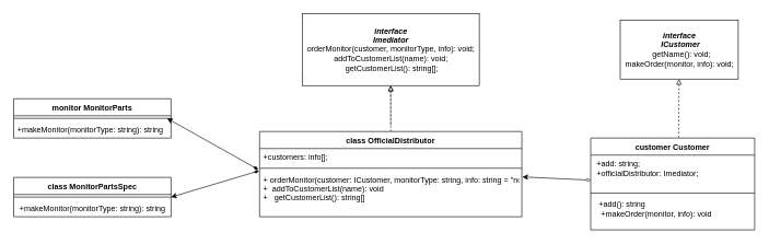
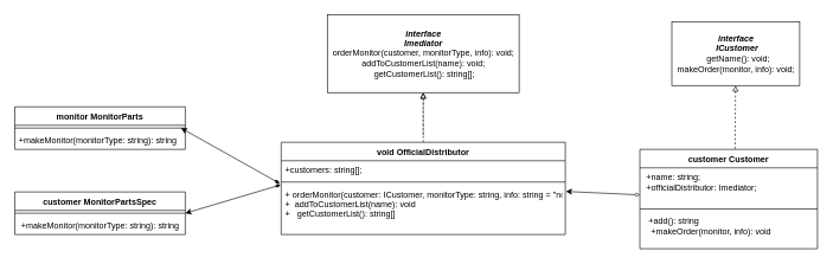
  <mxCell id="0" />
  <mxCell id="1" parent="0" />
  <mxCell id="2" value="&lt;b&gt;&lt;i&gt;interface&lt;br&gt;Imediator&lt;/i&gt;&lt;/b&gt;&lt;br&gt;orderMonitor(customer, monitorType, info): void;&lt;br&gt;addToCustomerList(name): void;&lt;br&gt;&amp;nbsp;getCustomerList(): string[];" style="html=1;" parent="1" vertex="1"><mxGeometry x="460" y="20" width="270" height="110" as="geometry" /></mxCell>
  <mxCell id="3" value="&lt;b&gt;&lt;i&gt;interface&lt;br&gt;&amp;nbsp;ICustomer&lt;/i&gt;&lt;/b&gt;&lt;br&gt;&amp;nbsp; getName(): void;&lt;br&gt;&amp;nbsp;makeOrder(monitor, info): void;&amp;nbsp;" style="html=1;" parent="1" vertex="1"><mxGeometry x="945" y="30" width="180" height="90" as="geometry" /></mxCell>
- <mxCell id="4" value="class MonitorPartsSpec" style="swimlane;fontStyle=1;align=center;verticalAlign=top;childLayout=stackLayout;horizontal=1;startSize=26;horizontalStack=0;resizeParent=1;resizeParentMax=0;resizeLast=0;collapsible=1;marginBottom=0;" parent="1" vertex="1"><mxGeometry x="20" y="270" width="240" height="60" as="geometry" /></mxCell>
+ <mxCell id="4" value="customer MonitorPartsSpec" style="swimlane;fontStyle=1;align=center;verticalAlign=top;childLayout=stackLayout;horizontal=1;startSize=26;horizontalStack=0;resizeParent=1;resizeParentMax=0;resizeLast=0;collapsible=1;marginBottom=0;" parent="1" vertex="1"><mxGeometry x="20" y="270" width="240" height="60" as="geometry" /></mxCell>
  <mxCell id="5" value="" style="line;strokeWidth=1;fillColor=none;align=left;verticalAlign=middle;spacingTop=-1;spacingLeft=3;spacingRight=3;rotatable=0;labelPosition=right;points=[];portConstraint=eastwest;" parent="4" vertex="1"><mxGeometry y="26" width="240" height="8" as="geometry" /></mxCell>
  <mxCell id="6" value=" +makeMonitor(monitorType: string): string" style="text;strokeColor=none;fillColor=none;align=left;verticalAlign=top;spacingLeft=4;spacingRight=4;overflow=hidden;rotatable=0;points=[[0,0.5],[1,0.5]];portConstraint=eastwest;" parent="4" vertex="1"><mxGeometry y="34" width="240" height="26" as="geometry" /></mxCell>
  <mxCell id="7" value="monitor MonitorParts" style="swimlane;fontStyle=1;align=center;verticalAlign=top;childLayout=stackLayout;horizontal=1;startSize=26;horizontalStack=0;resizeParent=1;resizeParentMax=0;resizeLast=0;collapsible=1;marginBottom=0;" parent="1" vertex="1"><mxGeometry x="20" y="150" width="240" height="60" as="geometry" /></mxCell>
  <mxCell id="8" value="" style="line;strokeWidth=1;fillColor=none;align=left;verticalAlign=middle;spacingTop=-1;spacingLeft=3;spacingRight=3;rotatable=0;labelPosition=right;points=[];portConstraint=eastwest;" parent="7" vertex="1"><mxGeometry y="26" width="240" height="8" as="geometry" /></mxCell>
  <mxCell id="9" value="+makeMonitor(monitorType: string): string" style="text;strokeColor=none;fillColor=none;align=left;verticalAlign=top;spacingLeft=4;spacingRight=4;overflow=hidden;rotatable=0;points=[[0,0.5],[1,0.5]];portConstraint=eastwest;" parent="7" vertex="1"><mxGeometry y="34" width="240" height="26" as="geometry" /></mxCell>
  <mxCell id="10" style="edgeStyle=none;html=1;entryX=0.5;entryY=1;entryDx=0;entryDy=0;endArrow=block;endFill=0;dashed=1;" parent="1" source="12" target="2" edge="1"><mxGeometry relative="1" as="geometry" /></mxCell>
  <mxCell id="11" style="edgeStyle=none;html=1;entryX=0.975;entryY=-0.154;entryDx=0;entryDy=0;entryPerimeter=0;startArrow=diamondThin;startFill=1;endArrow=classic;endFill=1;exitX=-0.005;exitY=-0.029;exitDx=0;exitDy=0;exitPerimeter=0;" parent="1" source="15" target="9" edge="1"><mxGeometry relative="1" as="geometry" /></mxCell>
- <mxCell id="12" value="class OfficialDistributor" style="swimlane;fontStyle=1;align=center;verticalAlign=top;childLayout=stackLayout;horizontal=1;startSize=26;horizontalStack=0;resizeParent=1;resizeParentMax=0;resizeLast=0;collapsible=1;marginBottom=0;" parent="1" vertex="1"><mxGeometry x="395" y="200" width="400" height="130" as="geometry" /></mxCell>
- <mxCell id="13" value="+customers: info[];" style="text;strokeColor=none;fillColor=none;align=left;verticalAlign=top;spacingLeft=4;spacingRight=4;overflow=hidden;rotatable=0;points=[[0,0.5],[1,0.5]];portConstraint=eastwest;" parent="12" vertex="1"><mxGeometry y="26" width="400" height="26" as="geometry" /></mxCell>
+ <mxCell id="12" value="void OfficialDistributor" style="swimlane;fontStyle=1;align=center;verticalAlign=top;childLayout=stackLayout;horizontal=1;startSize=26;horizontalStack=0;resizeParent=1;resizeParentMax=0;resizeLast=0;collapsible=1;marginBottom=0;" parent="1" vertex="1"><mxGeometry x="395" y="200" width="400" height="130" as="geometry" /></mxCell>
+ <mxCell id="13" value="+customers: string[];" style="text;strokeColor=none;fillColor=none;align=left;verticalAlign=top;spacingLeft=4;spacingRight=4;overflow=hidden;rotatable=0;points=[[0,0.5],[1,0.5]];portConstraint=eastwest;" parent="12" vertex="1"><mxGeometry y="26" width="400" height="26" as="geometry" /></mxCell>
  <mxCell id="14" value="" style="line;strokeWidth=1;fillColor=none;align=left;verticalAlign=middle;spacingTop=-1;spacingLeft=3;spacingRight=3;rotatable=0;labelPosition=right;points=[];portConstraint=eastwest;" parent="12" vertex="1"><mxGeometry y="52" width="400" height="8" as="geometry" /></mxCell>
  <mxCell id="15" value="+ orderMonitor(customer: ICustomer, monitorType: string, info: string = &quot;no add info&quot;): void&#10;+  addToCustomerList(name): void &#10;+   getCustomerList(): string[] " style="text;strokeColor=none;fillColor=none;align=left;verticalAlign=top;spacingLeft=4;spacingRight=4;overflow=hidden;rotatable=0;points=[[0,0.5],[1,0.5]];portConstraint=eastwest;" parent="12" vertex="1"><mxGeometry y="60" width="400" height="70" as="geometry" /></mxCell>
  <mxCell id="16" style="edgeStyle=none;html=1;entryX=1.002;entryY=0.132;entryDx=0;entryDy=0;entryPerimeter=0;endArrow=classic;endFill=1;startArrow=diamondThin;startFill=0;" parent="1" source="17" target="15" edge="1"><mxGeometry relative="1" as="geometry" /></mxCell>
  <mxCell id="17" value="customer Customer" style="swimlane;fontStyle=1;align=center;verticalAlign=top;childLayout=stackLayout;horizontal=1;startSize=26;horizontalStack=0;resizeParent=1;resizeParentMax=0;resizeLast=0;collapsible=1;marginBottom=0;" parent="1" vertex="1"><mxGeometry x="900" y="210" width="250" height="140" as="geometry" /></mxCell>
- <mxCell id="18" value=" +add: string;&#10; +officialDistributor: Imediator;" style="text;strokeColor=none;fillColor=none;align=left;verticalAlign=top;spacingLeft=4;spacingRight=4;overflow=hidden;rotatable=0;points=[[0,0.5],[1,0.5]];portConstraint=eastwest;" parent="17" vertex="1"><mxGeometry y="26" width="250" height="54" as="geometry" /></mxCell>
+ <mxCell id="18" value=" +name: string;&#10; +officialDistributor: Imediator;" style="text;strokeColor=none;fillColor=none;align=left;verticalAlign=top;spacingLeft=4;spacingRight=4;overflow=hidden;rotatable=0;points=[[0,0.5],[1,0.5]];portConstraint=eastwest;" parent="17" vertex="1"><mxGeometry y="26" width="250" height="54" as="geometry" /></mxCell>
  <mxCell id="19" value="" style="line;strokeWidth=1;fillColor=none;align=left;verticalAlign=middle;spacingTop=-1;spacingLeft=3;spacingRight=3;rotatable=0;labelPosition=right;points=[];portConstraint=eastwest;" parent="17" vertex="1"><mxGeometry y="80" width="250" height="8" as="geometry" /></mxCell>
  <mxCell id="20" value="  +add(): string &#10;   +makeOrder(monitor, info): void" style="text;strokeColor=none;fillColor=none;align=left;verticalAlign=top;spacingLeft=4;spacingRight=4;overflow=hidden;rotatable=0;points=[[0,0.5],[1,0.5]];portConstraint=eastwest;" parent="17" vertex="1"><mxGeometry y="88" width="250" height="52" as="geometry" /></mxCell>
  <mxCell id="21" style="edgeStyle=none;html=1;entryX=0.5;entryY=1;entryDx=0;entryDy=0;endArrow=block;endFill=0;dashed=1;" parent="1" edge="1"><mxGeometry relative="1" as="geometry"><mxPoint x="595" y="190" as="sourcePoint" /><mxPoint x="595" y="130" as="targetPoint" /></mxGeometry></mxCell>
  <mxCell id="22" style="edgeStyle=none;html=1;endArrow=block;endFill=0;dashed=1;exitX=0.536;exitY=-0.007;exitDx=0;exitDy=0;exitPerimeter=0;" parent="1" source="17" target="3" edge="1"><mxGeometry relative="1" as="geometry"><mxPoint x="1039.5" y="180" as="sourcePoint" /><mxPoint x="1039.5" y="120" as="targetPoint" /></mxGeometry></mxCell>
  <mxCell id="23" style="edgeStyle=none;html=1;entryX=1;entryY=0.5;entryDx=0;entryDy=0;startArrow=diamondThin;startFill=1;endArrow=classic;endFill=1;exitX=-0.002;exitY=0;exitDx=0;exitDy=0;exitPerimeter=0;" parent="1" source="15" target="4" edge="1"><mxGeometry relative="1" as="geometry" /></mxCell>
